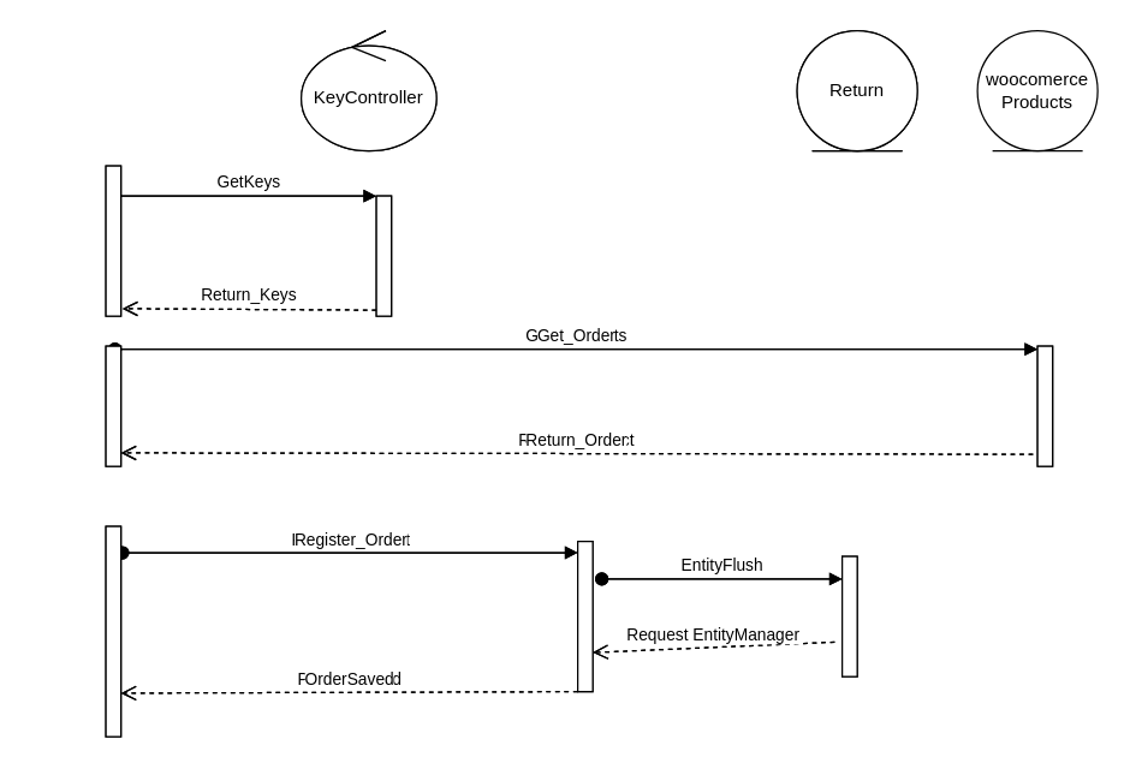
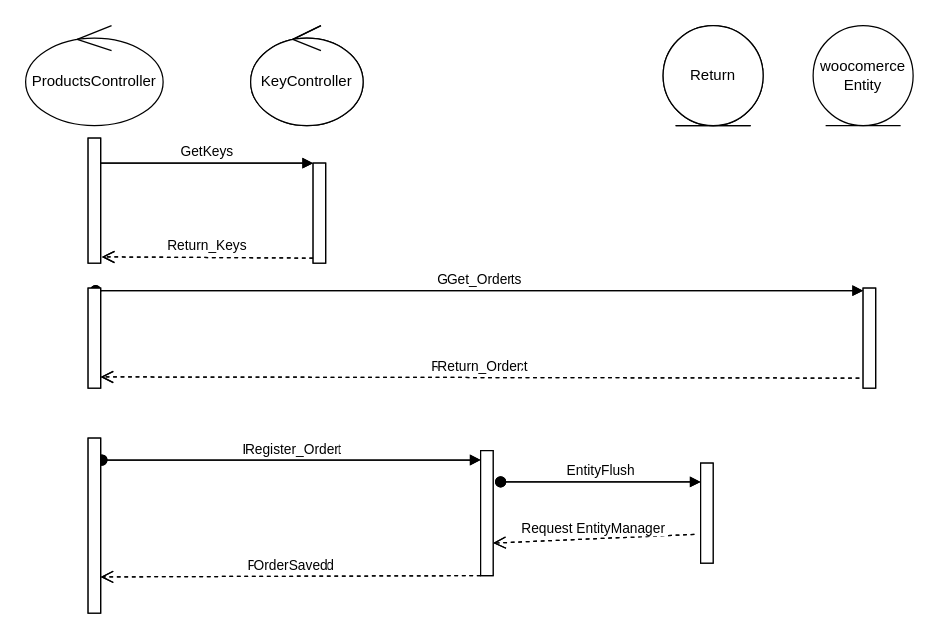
  <mxCell id="0" />
  <mxCell id="1" parent="0" />
- <mxCell id="3" value="woocomerce Products" style="ellipse;shape=umlEntity;whiteSpace=wrap;html=1;" parent="1" vertex="1"><mxGeometry x="650" y="20" width="80" height="80" as="geometry" /></mxCell>
+ <mxCell id="2" value="ProductsController" style="ellipse;shape=umlControl;whiteSpace=wrap;html=1;" parent="1" vertex="1"><mxGeometry x="20" y="20" width="110" height="80" as="geometry" /></mxCell>
+ <mxCell id="3" value="woocomerce Entity" style="ellipse;shape=umlEntity;whiteSpace=wrap;html=1;" parent="1" vertex="1"><mxGeometry x="650" y="20" width="80" height="80" as="geometry" /></mxCell>
  <mxCell id="4" value="KeyController" style="ellipse;shape=umlControl;whiteSpace=wrap;html=1;" parent="1" vertex="1"><mxGeometry x="200" y="20" width="90" height="80" as="geometry" /></mxCell>
  <mxCell id="5" value="" style="html=1;points=[];perimeter=orthogonalPerimeter;" parent="1" vertex="1"><mxGeometry x="70" y="110" width="10" height="100" as="geometry" /></mxCell>
  <mxCell id="6" value="" style="html=1;points=[];perimeter=orthogonalPerimeter;" parent="1" vertex="1"><mxGeometry x="250" y="130" width="10" height="80" as="geometry" /></mxCell>
  <mxCell id="7" value="GetKeys" style="html=1;verticalAlign=bottom;endArrow=block;entryX=0;entryY=0;" parent="1" source="5" target="6" edge="1"><mxGeometry relative="1" as="geometry"><mxPoint x="180" y="130" as="sourcePoint" /></mxGeometry></mxCell>
  <mxCell id="8" value="Return_Keys" style="html=1;verticalAlign=bottom;endArrow=open;dashed=1;endSize=8;exitX=0;exitY=0.95;entryX=1.1;entryY=0.95;entryDx=0;entryDy=0;entryPerimeter=0;" parent="1" source="6" target="5" edge="1"><mxGeometry relative="1" as="geometry"><mxPoint x="180" y="206" as="targetPoint" /></mxGeometry></mxCell>
  <mxCell id="9" value="" style="html=1;points=[];perimeter=orthogonalPerimeter;" parent="1" vertex="1"><mxGeometry x="690" y="230" width="10" height="80" as="geometry" /></mxCell>
  <mxCell id="10" value="Get_Products" style="html=1;verticalAlign=bottom;startArrow=oval;endArrow=block;startSize=8;exitX=0.6;exitY=0.025;exitDx=0;exitDy=0;exitPerimeter=0;" parent="1" source="11" target="9" edge="1"><mxGeometry relative="1" as="geometry"><mxPoint x="630" y="230" as="sourcePoint" /></mxGeometry></mxCell>
  <mxCell id="11" value="" style="html=1;points=[];perimeter=orthogonalPerimeter;" parent="1" vertex="1"><mxGeometry x="70" y="230" width="10" height="80" as="geometry" /></mxCell>
  <mxCell id="12" value="Return_Product" style="html=1;verticalAlign=bottom;endArrow=open;dashed=1;endSize=8;exitX=-0.3;exitY=0.9;exitDx=0;exitDy=0;exitPerimeter=0;entryX=1;entryY=0.888;entryDx=0;entryDy=0;entryPerimeter=0;" parent="1" source="9" target="11" edge="1"><mxGeometry relative="1" as="geometry"><mxPoint x="380" y="300" as="sourcePoint" /><mxPoint x="300" y="300" as="targetPoint" /></mxGeometry></mxCell>
  <mxCell id="13" value="ProductEntiry" style="ellipse;shape=umlEntity;whiteSpace=wrap;html=1;" parent="1" vertex="1"><mxGeometry x="530" y="20" width="80" height="80" as="geometry" /></mxCell>
  <mxCell id="14" value="" style="html=1;points=[];perimeter=orthogonalPerimeter;" parent="1" vertex="1"><mxGeometry x="384" y="360" width="10" height="100" as="geometry" /></mxCell>
  <mxCell id="15" value="RegisterProduct" style="html=1;verticalAlign=bottom;startArrow=oval;endArrow=block;startSize=8;exitX=1.1;exitY=0.125;exitDx=0;exitDy=0;exitPerimeter=0;" parent="1" source="16" target="14" edge="1"><mxGeometry relative="1" as="geometry"><mxPoint x="324" y="360" as="sourcePoint" /></mxGeometry></mxCell>
  <mxCell id="16" value="" style="html=1;points=[];perimeter=orthogonalPerimeter;" parent="1" vertex="1"><mxGeometry x="70" y="350" width="10" height="140" as="geometry" /></mxCell>
  <mxCell id="17" value="" style="html=1;points=[];perimeter=orthogonalPerimeter;" parent="1" vertex="1"><mxGeometry x="560" y="370" width="10" height="80" as="geometry" /></mxCell>
  <mxCell id="18" value="EntityFlush" style="html=1;verticalAlign=bottom;startArrow=oval;endArrow=block;startSize=8;exitX=1.6;exitY=0.25;exitDx=0;exitDy=0;exitPerimeter=0;" parent="1" source="14" target="17" edge="1"><mxGeometry relative="1" as="geometry"><mxPoint x="500" y="370" as="sourcePoint" /></mxGeometry></mxCell>
  <mxCell id="19" value="Request EntityManager" style="html=1;verticalAlign=bottom;endArrow=open;dashed=1;endSize=8;exitX=-0.5;exitY=0.713;exitDx=0;exitDy=0;exitPerimeter=0;entryX=1;entryY=0.74;entryDx=0;entryDy=0;entryPerimeter=0;" parent="1" source="17" target="14" edge="1"><mxGeometry relative="1" as="geometry"><mxPoint x="551" y="430" as="sourcePoint" /><mxPoint x="471" y="430" as="targetPoint" /></mxGeometry></mxCell>
  <mxCell id="20" value="ProductSaved" style="html=1;verticalAlign=bottom;endArrow=open;dashed=1;endSize=8;entryX=1;entryY=0.793;entryDx=0;entryDy=0;entryPerimeter=0;" parent="1" source="14" target="16" edge="1"><mxGeometry x="-0.001" relative="1" as="geometry"><mxPoint x="360" y="440" as="sourcePoint" /><mxPoint x="280" y="440" as="targetPoint" /><mxPoint as="offset" /></mxGeometry></mxCell>
  <mxCell id="21" value="KeyController" style="ellipse;shape=umlControl;whiteSpace=wrap;html=1;" parent="1" vertex="1"><mxGeometry x="200" y="20" width="90" height="80" as="geometry" /></mxCell>
  <mxCell id="22" value="" style="html=1;points=[];perimeter=orthogonalPerimeter;" parent="1" vertex="1"><mxGeometry x="70" y="110" width="10" height="100" as="geometry" /></mxCell>
  <mxCell id="23" value="" style="html=1;points=[];perimeter=orthogonalPerimeter;" parent="1" vertex="1"><mxGeometry x="250" y="130" width="10" height="80" as="geometry" /></mxCell>
  <mxCell id="24" value="GetKeys" style="html=1;verticalAlign=bottom;endArrow=block;entryX=0;entryY=0;" parent="1" source="22" target="23" edge="1"><mxGeometry relative="1" as="geometry"><mxPoint x="180" y="130" as="sourcePoint" /></mxGeometry></mxCell>
  <mxCell id="25" value="Return_Keys" style="html=1;verticalAlign=bottom;endArrow=open;dashed=1;endSize=8;exitX=0;exitY=0.95;entryX=1.1;entryY=0.95;entryDx=0;entryDy=0;entryPerimeter=0;" parent="1" source="23" target="22" edge="1"><mxGeometry relative="1" as="geometry"><mxPoint x="180" y="206" as="targetPoint" /></mxGeometry></mxCell>
  <mxCell id="26" value="" style="html=1;points=[];perimeter=orthogonalPerimeter;" parent="1" vertex="1"><mxGeometry x="690" y="230" width="10" height="80" as="geometry" /></mxCell>
  <mxCell id="27" value="Get_Order" style="html=1;verticalAlign=bottom;startArrow=oval;endArrow=block;startSize=8;exitX=0.6;exitY=0.025;exitDx=0;exitDy=0;exitPerimeter=0;" parent="1" source="28" target="26" edge="1"><mxGeometry relative="1" as="geometry"><mxPoint x="630" y="230" as="sourcePoint" /></mxGeometry></mxCell>
  <mxCell id="28" value="" style="html=1;points=[];perimeter=orthogonalPerimeter;" parent="1" vertex="1"><mxGeometry x="70" y="230" width="10" height="80" as="geometry" /></mxCell>
  <mxCell id="29" value="Return_Order" style="html=1;verticalAlign=bottom;endArrow=open;dashed=1;endSize=8;exitX=-0.3;exitY=0.9;exitDx=0;exitDy=0;exitPerimeter=0;entryX=1;entryY=0.888;entryDx=0;entryDy=0;entryPerimeter=0;" parent="1" source="26" target="28" edge="1"><mxGeometry relative="1" as="geometry"><mxPoint x="380" y="300" as="sourcePoint" /><mxPoint x="300" y="300" as="targetPoint" /></mxGeometry></mxCell>
  <mxCell id="30" value="Return" style="ellipse;shape=umlEntity;whiteSpace=wrap;html=1;" parent="1" vertex="1"><mxGeometry x="530" y="20" width="80" height="80" as="geometry" /></mxCell>
  <mxCell id="31" value="" style="html=1;points=[];perimeter=orthogonalPerimeter;" parent="1" vertex="1"><mxGeometry x="384" y="360" width="10" height="100" as="geometry" /></mxCell>
  <mxCell id="32" value="Register_Order" style="html=1;verticalAlign=bottom;startArrow=oval;endArrow=block;startSize=8;exitX=1.1;exitY=0.125;exitDx=0;exitDy=0;exitPerimeter=0;" parent="1" source="33" target="31" edge="1"><mxGeometry relative="1" as="geometry"><mxPoint x="324" y="360" as="sourcePoint" /></mxGeometry></mxCell>
  <mxCell id="33" value="" style="html=1;points=[];perimeter=orthogonalPerimeter;" parent="1" vertex="1"><mxGeometry x="70" y="350" width="10" height="140" as="geometry" /></mxCell>
  <mxCell id="34" value="" style="html=1;points=[];perimeter=orthogonalPerimeter;" parent="1" vertex="1"><mxGeometry x="560" y="370" width="10" height="80" as="geometry" /></mxCell>
  <mxCell id="35" value="EntityFlush" style="html=1;verticalAlign=bottom;startArrow=oval;endArrow=block;startSize=8;exitX=1.6;exitY=0.25;exitDx=0;exitDy=0;exitPerimeter=0;" parent="1" source="31" target="34" edge="1"><mxGeometry relative="1" as="geometry"><mxPoint x="500" y="370" as="sourcePoint" /></mxGeometry></mxCell>
  <mxCell id="36" value="Request EntityManager" style="html=1;verticalAlign=bottom;endArrow=open;dashed=1;endSize=8;exitX=-0.5;exitY=0.713;exitDx=0;exitDy=0;exitPerimeter=0;entryX=1;entryY=0.74;entryDx=0;entryDy=0;entryPerimeter=0;" parent="1" source="34" target="31" edge="1"><mxGeometry relative="1" as="geometry"><mxPoint x="551" y="430" as="sourcePoint" /><mxPoint x="471" y="430" as="targetPoint" /></mxGeometry></mxCell>
  <mxCell id="37" value="OrderSaved" style="html=1;verticalAlign=bottom;endArrow=open;dashed=1;endSize=8;entryX=1;entryY=0.793;entryDx=0;entryDy=0;entryPerimeter=0;" parent="1" source="31" target="33" edge="1"><mxGeometry x="-0.001" relative="1" as="geometry"><mxPoint x="360" y="440" as="sourcePoint" /><mxPoint x="280" y="440" as="targetPoint" /><mxPoint as="offset" /></mxGeometry></mxCell>
